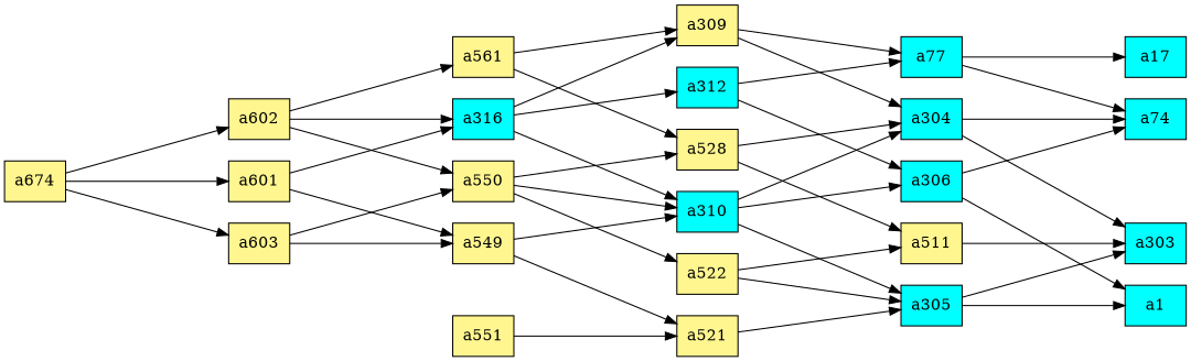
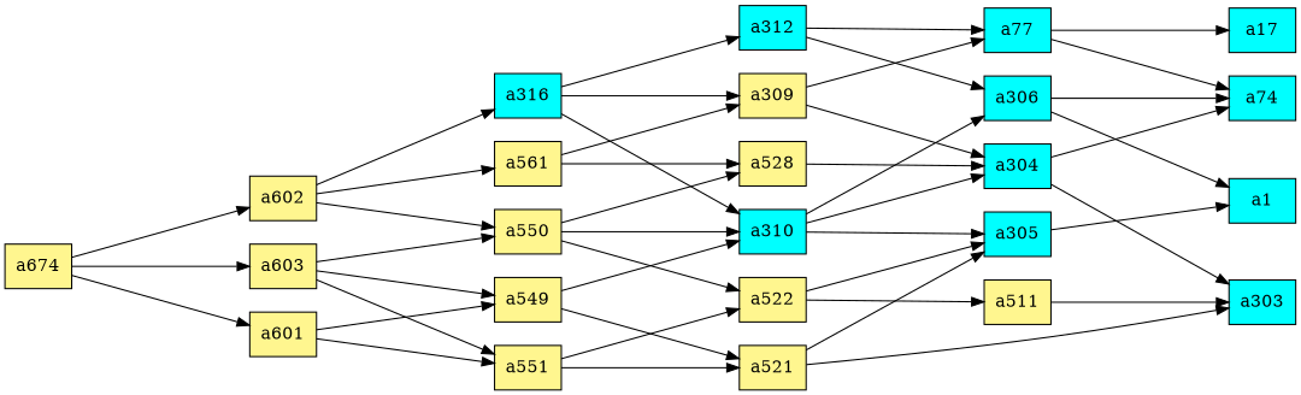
  digraph {
    rankdir=LR
    ranksep=2.0
    node [fillcolor=khaki1 shape=record style=filled]
    n1 [label="{a309}"]
    n2 [fillcolor=cyan label="{a304}"]
    n3 [fillcolor=cyan label="{a77}"]
    n4 [fillcolor=cyan label="{a74}"]
    n5 [fillcolor=cyan label="{a303}"]
    n6 [fillcolor=cyan label="{a17}"]
    n7 [label="{a674}"]
    n8 [label="{a603}"]
    n9 [label="{a601}"]
    n10 [label="{a602}"]
    n11 [label="{a549}"]
    n12 [label="{a551}"]
    n13 [label="{a550}"]
    n14 [fillcolor=cyan label="{a316}"]
    n15 [label="{a561}"]
    n16 [label="{a528}"]
    n17 [label="{a511}"]
    n18 [fillcolor=cyan label="{a312}"]
    n19 [fillcolor=cyan label="{a306}"]
    n20 [fillcolor=cyan label="{a1}"]
    n21 [label="{a521}"]
    n22 [fillcolor=cyan label="{a305}"]
    n23 [fillcolor=cyan label="{a310}"]
    n24 [label="{a522}"]
    n1 -> n2
    n1 -> n3
    n2 -> n4
    n2 -> n5
    n3 -> n4
    n3 -> n6
    n7 -> n8
    n7 -> n9
    n7 -> n10
    n8 -> n11
+   n8 -> n12
    n8 -> n13
    n9 -> n11
-   n9 -> n14
+   n9 -> n12
    n10 -> n13
    n10 -> n14
    n10 -> n15
    n11 -> n21
    n11 -> n23
    n12 -> n21
+   n12 -> n24
    n13 -> n16
    n13 -> n23
    n13 -> n24
    n14 -> n1
    n14 -> n18
    n14 -> n23
    n15 -> n1
    n15 -> n16
    n16 -> n2
-   n16 -> n17
    n17 -> n5
    n18 -> n3
    n18 -> n19
    n19 -> n4
    n19 -> n20
    n21 -> n22
-   n22 -> n5
+   n21 -> n5
    n22 -> n20
    n23 -> n2
    n23 -> n19
    n23 -> n22
    n24 -> n17
    n24 -> n22
  }
